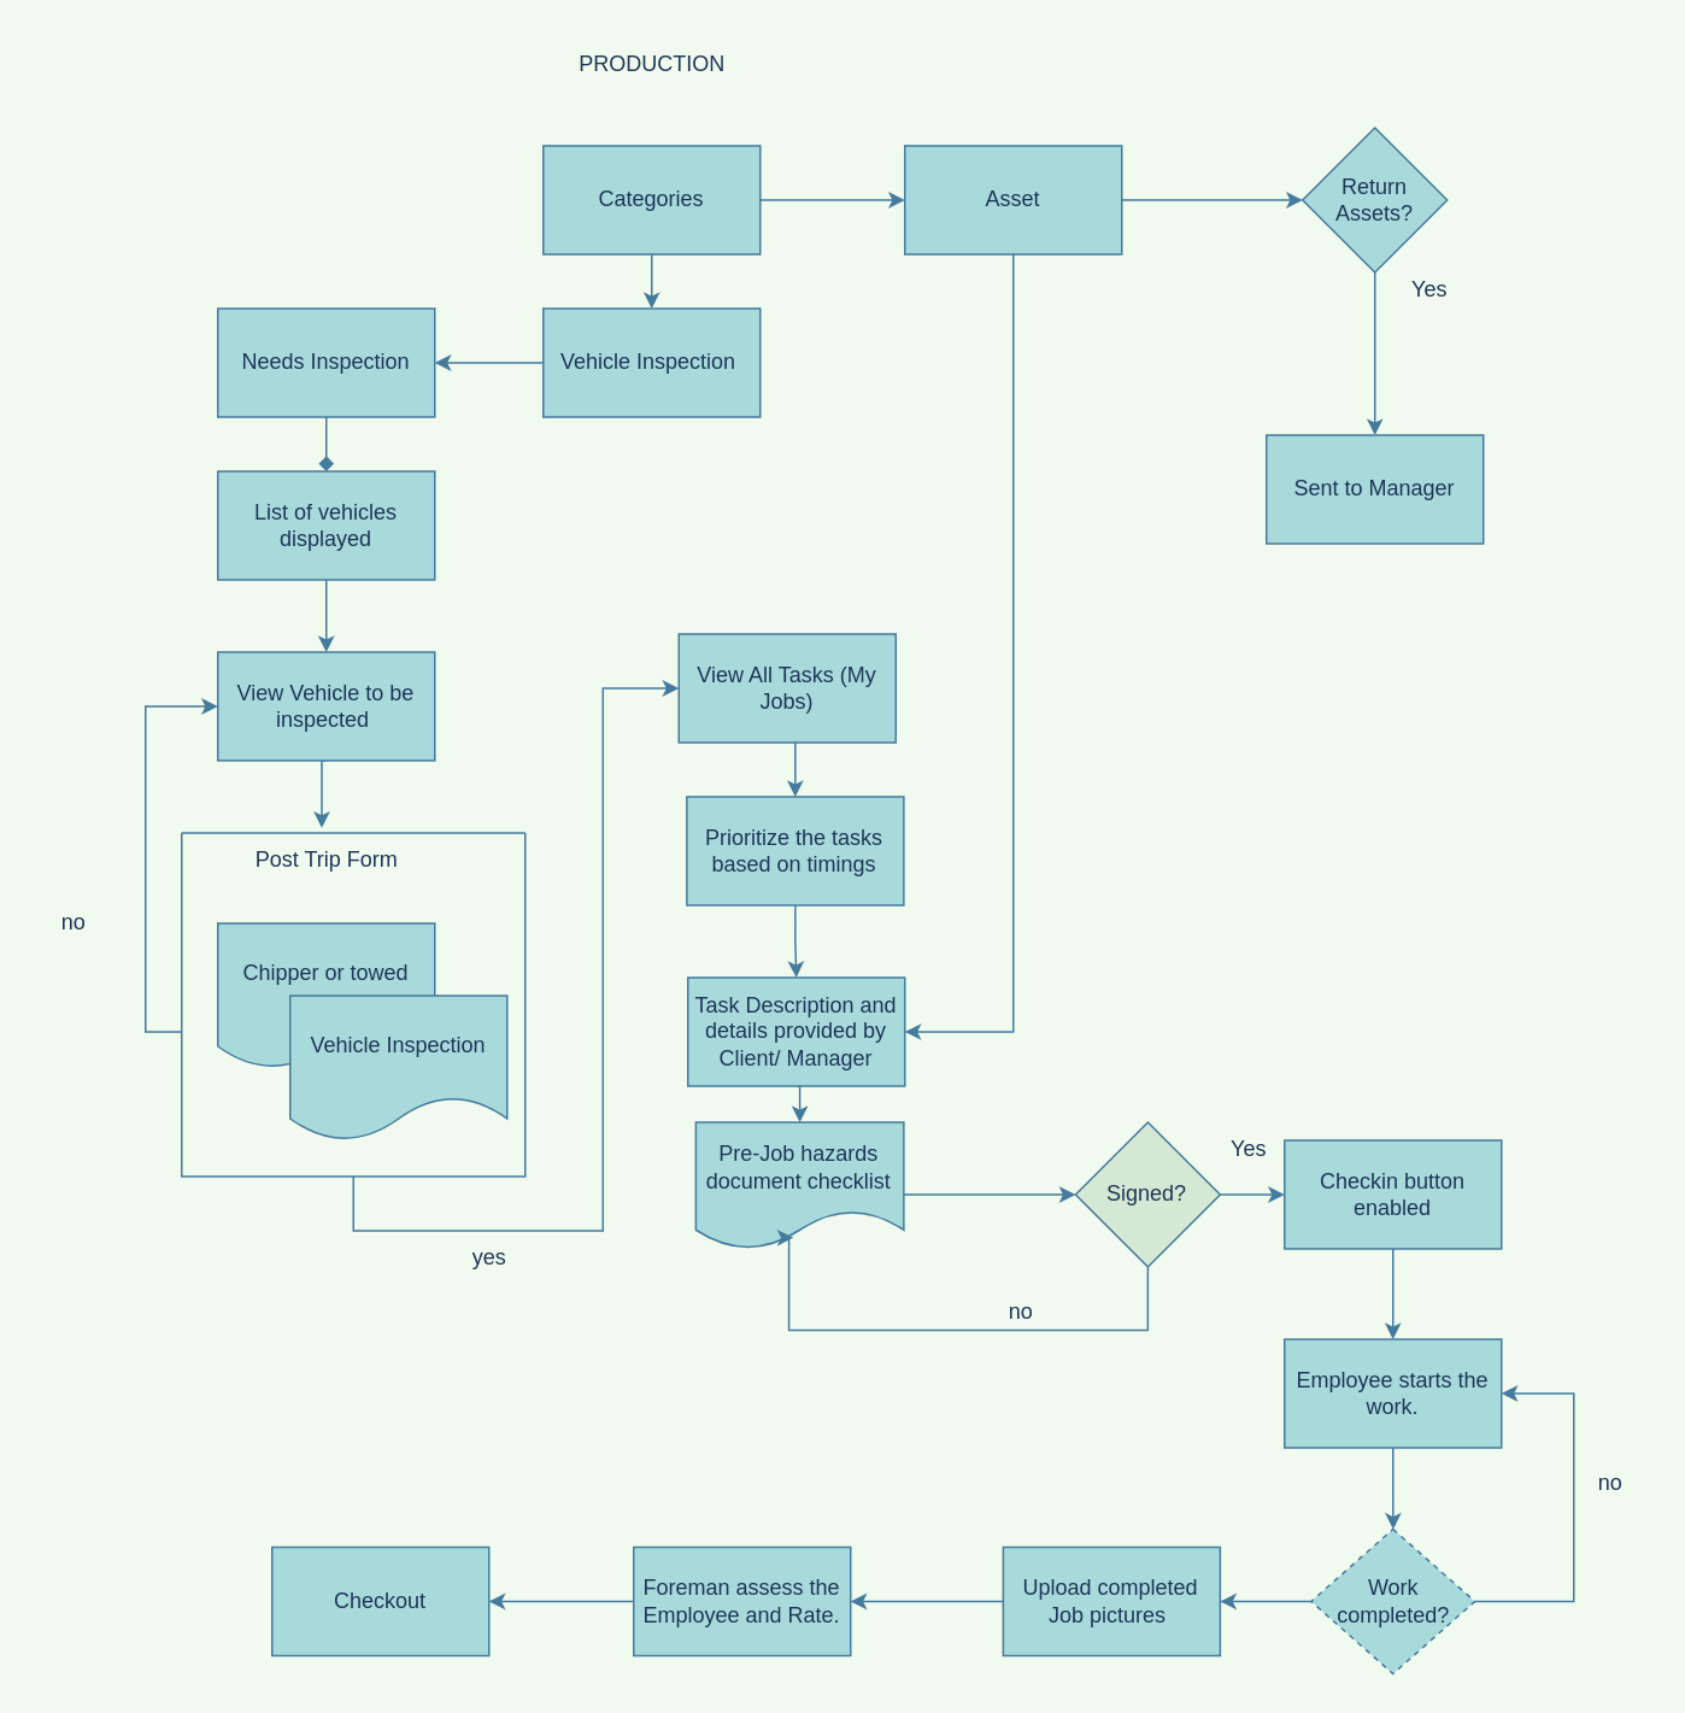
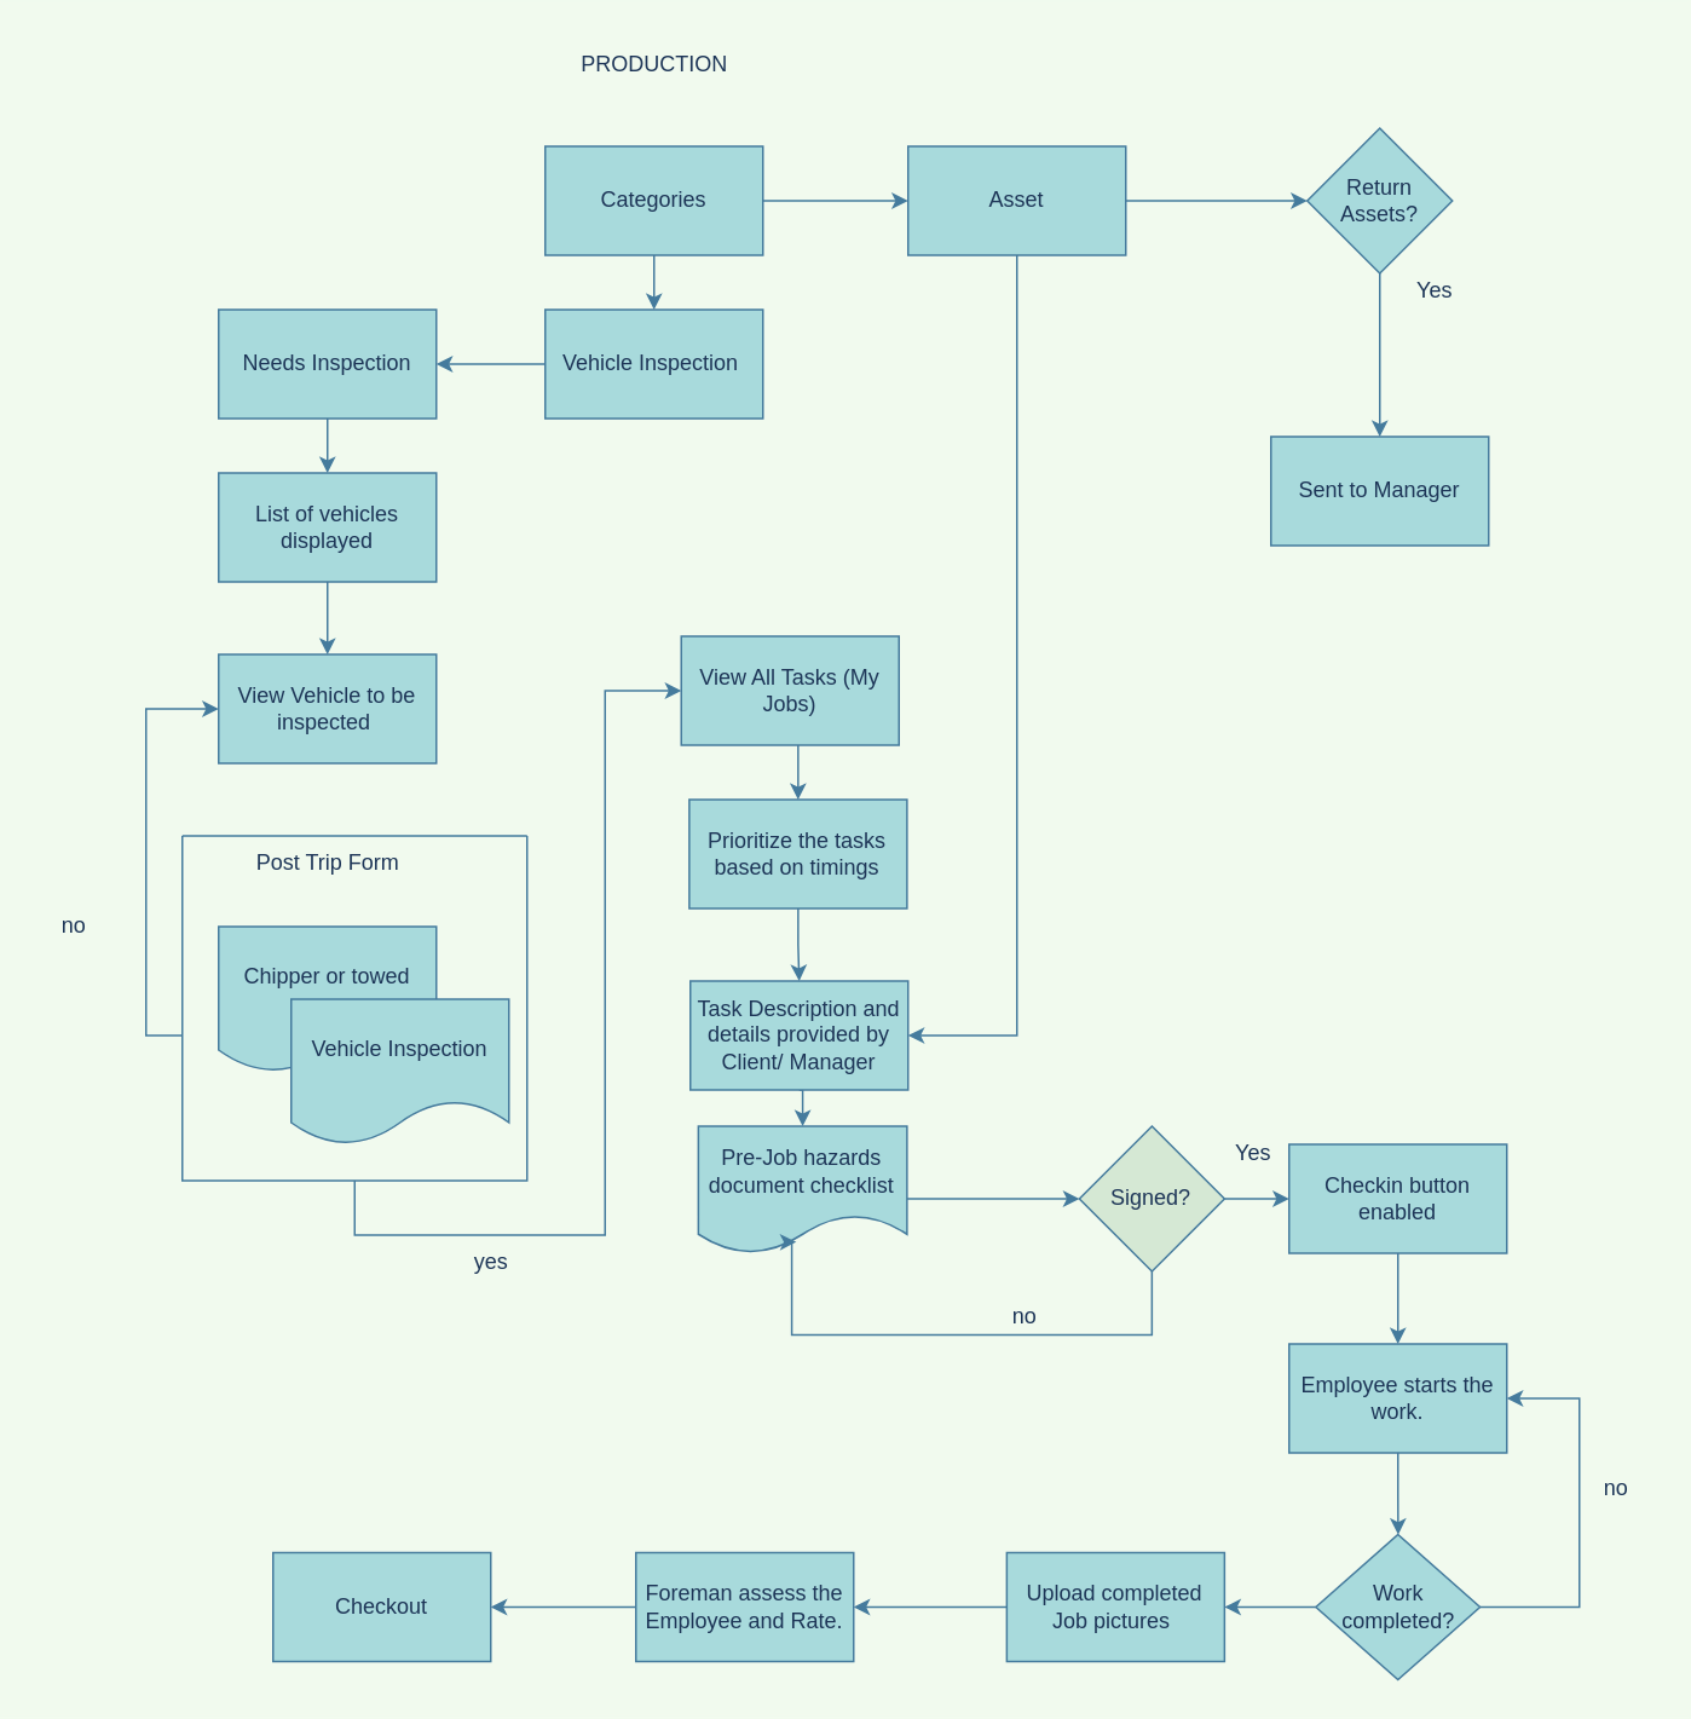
  <mxCell id="0" />
  <mxCell id="1" parent="0" />
  <mxCell id="2" style="edgeStyle=orthogonalEdgeStyle;rounded=0;orthogonalLoop=1;jettySize=auto;html=1;exitX=0.5;exitY=1;exitDx=0;exitDy=0;entryX=0.5;entryY=0;entryDx=0;entryDy=0;strokeColor=#457B9D;fontColor=#1D3557;labelBackgroundColor=#F1FAEE;" edge="1" parent="1" source="4" target="6"><mxGeometry relative="1" as="geometry" /></mxCell>
  <mxCell id="3" value="" style="edgeStyle=orthogonalEdgeStyle;rounded=0;orthogonalLoop=1;jettySize=auto;html=1;strokeColor=#457B9D;fontColor=#1D3557;labelBackgroundColor=#F1FAEE;" edge="1" parent="1" source="4" target="47"><mxGeometry relative="1" as="geometry" /></mxCell>
  <mxCell id="4" value="Categories" style="rounded=0;whiteSpace=wrap;html=1;fillColor=#A8DADC;strokeColor=#457B9D;fontColor=#1D3557;" vertex="1" parent="1"><mxGeometry x="300" y="80" width="120" height="60" as="geometry" /></mxCell>
  <mxCell id="5" style="edgeStyle=orthogonalEdgeStyle;rounded=0;orthogonalLoop=1;jettySize=auto;html=1;entryX=1;entryY=0.5;entryDx=0;entryDy=0;strokeColor=#457B9D;fontColor=#1D3557;labelBackgroundColor=#F1FAEE;" edge="1" parent="1" source="6" target="8"><mxGeometry relative="1" as="geometry" /></mxCell>
  <mxCell id="6" value="Vehicle Inspection&amp;nbsp;" style="rounded=0;whiteSpace=wrap;html=1;fillColor=#A8DADC;strokeColor=#457B9D;fontColor=#1D3557;" vertex="1" parent="1"><mxGeometry x="300" y="170" width="120" height="60" as="geometry" /></mxCell>
- <mxCell id="7" style="edgeStyle=orthogonalEdgeStyle;rounded=0;orthogonalLoop=1;jettySize=auto;html=1;exitX=0.5;exitY=1;exitDx=0;exitDy=0;entryX=0.5;entryY=0;entryDx=0;entryDy=0;strokeColor=#457B9D;fontColor=#1D3557;labelBackgroundColor=#F1FAEE;endArrow=diamond;" edge="1" parent="1" source="8" target="10"><mxGeometry relative="1" as="geometry" /></mxCell>
+ <mxCell id="7" style="edgeStyle=orthogonalEdgeStyle;rounded=0;orthogonalLoop=1;jettySize=auto;html=1;exitX=0.5;exitY=1;exitDx=0;exitDy=0;entryX=0.5;entryY=0;entryDx=0;entryDy=0;strokeColor=#457B9D;fontColor=#1D3557;labelBackgroundColor=#F1FAEE;" edge="1" parent="1" source="8" target="10"><mxGeometry relative="1" as="geometry" /></mxCell>
  <mxCell id="8" value="Needs Inspection" style="rounded=0;whiteSpace=wrap;html=1;fillColor=#A8DADC;strokeColor=#457B9D;fontColor=#1D3557;" vertex="1" parent="1"><mxGeometry x="120" y="170" width="120" height="60" as="geometry" /></mxCell>
  <mxCell id="9" style="edgeStyle=orthogonalEdgeStyle;rounded=0;orthogonalLoop=1;jettySize=auto;html=1;exitX=0.5;exitY=1;exitDx=0;exitDy=0;entryX=0.5;entryY=0;entryDx=0;entryDy=0;strokeColor=#457B9D;fontColor=#1D3557;labelBackgroundColor=#F1FAEE;" edge="1" parent="1" source="10" target="12"><mxGeometry relative="1" as="geometry" /></mxCell>
  <mxCell id="10" value="List of vehicles displayed" style="rounded=0;whiteSpace=wrap;html=1;fillColor=#A8DADC;strokeColor=#457B9D;fontColor=#1D3557;" vertex="1" parent="1"><mxGeometry x="120" y="260" width="120" height="60" as="geometry" /></mxCell>
- <mxCell id="11" style="edgeStyle=orthogonalEdgeStyle;rounded=0;orthogonalLoop=1;jettySize=auto;html=1;exitX=0.5;exitY=1;exitDx=0;exitDy=0;entryX=0.475;entryY=-0.094;entryDx=0;entryDy=0;entryPerimeter=0;strokeColor=#457B9D;fontColor=#1D3557;labelBackgroundColor=#F1FAEE;" edge="1" parent="1" source="12" target="39"><mxGeometry relative="1" as="geometry" /></mxCell>
  <mxCell id="12" value="View Vehicle to be inspected&amp;nbsp;" style="rounded=0;whiteSpace=wrap;html=1;fillColor=#A8DADC;strokeColor=#457B9D;fontColor=#1D3557;" vertex="1" parent="1"><mxGeometry x="120" y="360" width="120" height="60" as="geometry" /></mxCell>
  <mxCell id="13" style="edgeStyle=orthogonalEdgeStyle;rounded=0;orthogonalLoop=1;jettySize=auto;html=1;entryX=0.5;entryY=0;entryDx=0;entryDy=0;strokeColor=#457B9D;fontColor=#1D3557;labelBackgroundColor=#F1FAEE;" edge="1" parent="1" source="14" target="16"><mxGeometry relative="1" as="geometry"><Array as="points"><mxPoint x="440" y="430" /></Array></mxGeometry></mxCell>
  <mxCell id="14" value="View All Tasks (My Jobs)" style="rounded=0;whiteSpace=wrap;html=1;fillColor=#A8DADC;strokeColor=#457B9D;fontColor=#1D3557;" vertex="1" parent="1"><mxGeometry x="375" y="350" width="120" height="60" as="geometry" /></mxCell>
  <mxCell id="15" style="edgeStyle=orthogonalEdgeStyle;rounded=0;orthogonalLoop=1;jettySize=auto;html=1;exitX=0.5;exitY=1;exitDx=0;exitDy=0;entryX=0.5;entryY=0;entryDx=0;entryDy=0;strokeColor=#457B9D;fontColor=#1D3557;labelBackgroundColor=#F1FAEE;" edge="1" parent="1" source="16" target="43"><mxGeometry relative="1" as="geometry" /></mxCell>
  <mxCell id="16" value="Prioritize the tasks based on timings" style="rounded=0;whiteSpace=wrap;html=1;fillColor=#A8DADC;strokeColor=#457B9D;fontColor=#1D3557;" vertex="1" parent="1"><mxGeometry x="379.41" y="440" width="120" height="60" as="geometry" /></mxCell>
  <mxCell id="17" value="" style="edgeStyle=orthogonalEdgeStyle;rounded=0;orthogonalLoop=1;jettySize=auto;html=1;strokeColor=#457B9D;fontColor=#1D3557;labelBackgroundColor=#F1FAEE;" edge="1" parent="1" source="18" target="21"><mxGeometry relative="1" as="geometry"><Array as="points"><mxPoint x="560" y="660" /><mxPoint x="560" y="660" /></Array></mxGeometry></mxCell>
  <mxCell id="18" value="Pre-Job hazards document checklist" style="shape=document;whiteSpace=wrap;html=1;boundedLbl=1;fillColor=#A8DADC;strokeColor=#457B9D;fontColor=#1D3557;" vertex="1" parent="1"><mxGeometry x="384.41" y="620" width="115" height="70" as="geometry" /></mxCell>
  <mxCell id="19" style="edgeStyle=orthogonalEdgeStyle;rounded=0;orthogonalLoop=1;jettySize=auto;html=1;entryX=0.47;entryY=0.911;entryDx=0;entryDy=0;entryPerimeter=0;strokeColor=#457B9D;fontColor=#1D3557;labelBackgroundColor=#F1FAEE;" edge="1" parent="1" source="21" target="18"><mxGeometry relative="1" as="geometry"><Array as="points"><mxPoint x="634.91" y="735" /><mxPoint x="435.91" y="735" /></Array></mxGeometry></mxCell>
  <mxCell id="20" style="edgeStyle=orthogonalEdgeStyle;rounded=0;orthogonalLoop=1;jettySize=auto;html=1;entryX=0;entryY=0.5;entryDx=0;entryDy=0;strokeColor=#457B9D;fontColor=#1D3557;labelBackgroundColor=#F1FAEE;" edge="1" parent="1" source="21" target="23"><mxGeometry relative="1" as="geometry" /></mxCell>
  <mxCell id="21" value="Signed?" style="rhombus;whiteSpace=wrap;html=1;fillColor=#d5e8d4;strokeColor=#457B9D;fontColor=#1D3557;" vertex="1" parent="1"><mxGeometry x="594.41" y="620" width="80" height="80" as="geometry" /></mxCell>
  <mxCell id="22" style="edgeStyle=orthogonalEdgeStyle;rounded=0;orthogonalLoop=1;jettySize=auto;html=1;exitX=0.5;exitY=1;exitDx=0;exitDy=0;entryX=0.5;entryY=0;entryDx=0;entryDy=0;strokeColor=#457B9D;fontColor=#1D3557;labelBackgroundColor=#F1FAEE;" edge="1" parent="1" source="23" target="27"><mxGeometry relative="1" as="geometry" /></mxCell>
  <mxCell id="23" value="Checkin button enabled" style="whiteSpace=wrap;html=1;fillColor=#A8DADC;strokeColor=#457B9D;fontColor=#1D3557;" vertex="1" parent="1"><mxGeometry x="710" y="630" width="120" height="60" as="geometry" /></mxCell>
  <mxCell id="24" value="no" style="text;html=1;align=center;verticalAlign=middle;resizable=0;points=[];autosize=1;strokeColor=none;fillColor=none;fontColor=#1D3557;" vertex="1" parent="1"><mxGeometry x="543.91" y="710" width="40" height="30" as="geometry" /></mxCell>
  <mxCell id="25" value="Yes" style="text;html=1;align=center;verticalAlign=middle;resizable=0;points=[];autosize=1;strokeColor=none;fillColor=none;fontColor=#1D3557;" vertex="1" parent="1"><mxGeometry x="670" y="620" width="40" height="30" as="geometry" /></mxCell>
  <mxCell id="26" value="" style="edgeStyle=orthogonalEdgeStyle;rounded=0;orthogonalLoop=1;jettySize=auto;html=1;strokeColor=#457B9D;fontColor=#1D3557;labelBackgroundColor=#F1FAEE;" edge="1" parent="1" source="27" target="30"><mxGeometry relative="1" as="geometry" /></mxCell>
  <mxCell id="27" value="Employee starts the work." style="whiteSpace=wrap;html=1;fillColor=#A8DADC;strokeColor=#457B9D;fontColor=#1D3557;" vertex="1" parent="1"><mxGeometry x="710" y="740" width="120" height="60" as="geometry" /></mxCell>
  <mxCell id="28" style="edgeStyle=orthogonalEdgeStyle;rounded=0;orthogonalLoop=1;jettySize=auto;html=1;exitX=1;exitY=0.5;exitDx=0;exitDy=0;entryX=1;entryY=0.5;entryDx=0;entryDy=0;strokeColor=#457B9D;fontColor=#1D3557;labelBackgroundColor=#F1FAEE;" edge="1" parent="1" source="30" target="27"><mxGeometry relative="1" as="geometry"><Array as="points"><mxPoint x="870" y="885" /><mxPoint x="870" y="770" /></Array></mxGeometry></mxCell>
  <mxCell id="29" style="edgeStyle=orthogonalEdgeStyle;rounded=0;orthogonalLoop=1;jettySize=auto;html=1;exitX=0;exitY=0.5;exitDx=0;exitDy=0;entryX=1;entryY=0.5;entryDx=0;entryDy=0;fontColor=#1D3557;strokeColor=#457B9D;fillColor=#A8DADC;" edge="1" parent="1" source="30" target="54"><mxGeometry relative="1" as="geometry" /></mxCell>
- <mxCell id="30" value="Work completed?" style="rhombus;whiteSpace=wrap;html=1;fillColor=#A8DADC;strokeColor=#457B9D;fontColor=#1D3557;dashed=1;" vertex="1" parent="1"><mxGeometry x="724.75" y="845" width="90.5" height="80" as="geometry" /></mxCell>
+ <mxCell id="30" value="Work completed?" style="rhombus;whiteSpace=wrap;html=1;fillColor=#A8DADC;strokeColor=#457B9D;fontColor=#1D3557;" vertex="1" parent="1"><mxGeometry x="724.75" y="845" width="90.5" height="80" as="geometry" /></mxCell>
  <mxCell id="31" value="" style="edgeStyle=orthogonalEdgeStyle;rounded=0;orthogonalLoop=1;jettySize=auto;html=1;strokeColor=#457B9D;fontColor=#1D3557;labelBackgroundColor=#F1FAEE;" edge="1" parent="1" source="32" target="33"><mxGeometry relative="1" as="geometry" /></mxCell>
  <mxCell id="32" value="Foreman assess the Employee and Rate." style="whiteSpace=wrap;html=1;fillColor=#A8DADC;strokeColor=#457B9D;fontColor=#1D3557;" vertex="1" parent="1"><mxGeometry x="350" y="855" width="120" height="60" as="geometry" /></mxCell>
  <mxCell id="33" value="Checkout" style="whiteSpace=wrap;html=1;fillColor=#A8DADC;strokeColor=#457B9D;fontColor=#1D3557;" vertex="1" parent="1"><mxGeometry x="150" y="855" width="120" height="60" as="geometry" /></mxCell>
  <mxCell id="34" style="edgeStyle=orthogonalEdgeStyle;rounded=0;orthogonalLoop=1;jettySize=auto;html=1;entryX=0;entryY=0.5;entryDx=0;entryDy=0;strokeColor=#457B9D;fontColor=#1D3557;labelBackgroundColor=#F1FAEE;" edge="1" parent="1" source="36" target="12"><mxGeometry relative="1" as="geometry"><Array as="points"><mxPoint x="80" y="570" /><mxPoint x="80" y="390" /></Array></mxGeometry></mxCell>
  <mxCell id="35" style="edgeStyle=orthogonalEdgeStyle;rounded=0;orthogonalLoop=1;jettySize=auto;html=1;entryX=0;entryY=0.5;entryDx=0;entryDy=0;strokeColor=#457B9D;fontColor=#1D3557;labelBackgroundColor=#F1FAEE;" edge="1" parent="1" source="36" target="14"><mxGeometry relative="1" as="geometry"><Array as="points"><mxPoint x="195" y="680" /><mxPoint x="333" y="680" /><mxPoint x="333" y="380" /></Array></mxGeometry></mxCell>
  <mxCell id="36" value="" style="swimlane;startSize=0;fillColor=#A8DADC;strokeColor=#457B9D;fontColor=#1D3557;" vertex="1" parent="1"><mxGeometry x="100" y="460" width="190" height="190" as="geometry" /></mxCell>
  <mxCell id="37" value="Chipper or towed" style="shape=document;whiteSpace=wrap;html=1;boundedLbl=1;fillColor=#A8DADC;strokeColor=#457B9D;fontColor=#1D3557;" vertex="1" parent="36"><mxGeometry x="20" y="50" width="120" height="80" as="geometry" /></mxCell>
  <mxCell id="38" value="Vehicle Inspection" style="shape=document;whiteSpace=wrap;html=1;boundedLbl=1;fillColor=#A8DADC;strokeColor=#457B9D;fontColor=#1D3557;" vertex="1" parent="36"><mxGeometry x="60" y="90" width="120" height="80" as="geometry" /></mxCell>
  <mxCell id="39" value="Post Trip Form" style="text;html=1;align=center;verticalAlign=middle;resizable=0;points=[];autosize=1;strokeColor=none;fillColor=none;fontColor=#1D3557;" vertex="1" parent="36"><mxGeometry x="30" width="100" height="30" as="geometry" /></mxCell>
  <mxCell id="40" value="no" style="text;html=1;align=center;verticalAlign=middle;resizable=0;points=[];autosize=1;strokeColor=none;fillColor=none;fontColor=#1D3557;" vertex="1" parent="1"><mxGeometry x="20" y="495" width="40" height="30" as="geometry" /></mxCell>
  <mxCell id="41" value="yes" style="text;html=1;align=center;verticalAlign=middle;resizable=0;points=[];autosize=1;strokeColor=none;fillColor=none;fontColor=#1D3557;" vertex="1" parent="1"><mxGeometry x="250" y="680" width="40" height="30" as="geometry" /></mxCell>
  <mxCell id="42" style="edgeStyle=orthogonalEdgeStyle;rounded=0;orthogonalLoop=1;jettySize=auto;html=1;exitX=0.5;exitY=1;exitDx=0;exitDy=0;entryX=0.5;entryY=0;entryDx=0;entryDy=0;strokeColor=#457B9D;fontColor=#1D3557;labelBackgroundColor=#F1FAEE;" edge="1" parent="1" source="43" target="18"><mxGeometry relative="1" as="geometry" /></mxCell>
  <mxCell id="43" value="Task Description and details provided by Client/ Manager" style="rounded=0;whiteSpace=wrap;html=1;fillColor=#A8DADC;strokeColor=#457B9D;fontColor=#1D3557;" vertex="1" parent="1"><mxGeometry x="380" y="540" width="120" height="60" as="geometry" /></mxCell>
  <mxCell id="44" value="no" style="text;html=1;align=center;verticalAlign=middle;resizable=0;points=[];autosize=1;strokeColor=none;fillColor=none;fontColor=#1D3557;" vertex="1" parent="1"><mxGeometry x="870" y="805" width="40" height="30" as="geometry" /></mxCell>
  <mxCell id="45" style="edgeStyle=orthogonalEdgeStyle;rounded=0;orthogonalLoop=1;jettySize=auto;html=1;entryX=1;entryY=0.5;entryDx=0;entryDy=0;strokeColor=#457B9D;fontColor=#1D3557;labelBackgroundColor=#F1FAEE;" edge="1" parent="1" source="47" target="43"><mxGeometry relative="1" as="geometry" /></mxCell>
  <mxCell id="46" value="" style="edgeStyle=orthogonalEdgeStyle;rounded=0;orthogonalLoop=1;jettySize=auto;html=1;strokeColor=#457B9D;fontColor=#1D3557;labelBackgroundColor=#F1FAEE;" edge="1" parent="1" source="47" target="50"><mxGeometry relative="1" as="geometry" /></mxCell>
  <mxCell id="47" value="Asset" style="whiteSpace=wrap;html=1;rounded=0;fillColor=#A8DADC;strokeColor=#457B9D;fontColor=#1D3557;" vertex="1" parent="1"><mxGeometry x="500" y="80" width="120" height="60" as="geometry" /></mxCell>
  <mxCell id="48" value="PRODUCTION" style="text;html=1;align=center;verticalAlign=middle;resizable=0;points=[];autosize=1;strokeColor=none;fillColor=none;fontColor=#1D3557;" vertex="1" parent="1"><mxGeometry x="310" y="20" width="100" height="30" as="geometry" /></mxCell>
  <mxCell id="49" value="" style="edgeStyle=orthogonalEdgeStyle;rounded=0;orthogonalLoop=1;jettySize=auto;html=1;strokeColor=#457B9D;fontColor=#1D3557;labelBackgroundColor=#F1FAEE;" edge="1" parent="1" source="50" target="51"><mxGeometry relative="1" as="geometry" /></mxCell>
  <mxCell id="50" value="Return Assets?" style="rhombus;whiteSpace=wrap;html=1;rounded=0;fillColor=#A8DADC;strokeColor=#457B9D;fontColor=#1D3557;" vertex="1" parent="1"><mxGeometry x="720" y="70" width="80" height="80" as="geometry" /></mxCell>
  <mxCell id="51" value="Sent to Manager" style="whiteSpace=wrap;html=1;rounded=0;fillColor=#A8DADC;strokeColor=#457B9D;fontColor=#1D3557;" vertex="1" parent="1"><mxGeometry x="700" y="240" width="120" height="60" as="geometry" /></mxCell>
  <mxCell id="52" value="Yes" style="text;html=1;align=center;verticalAlign=middle;resizable=0;points=[];autosize=1;strokeColor=none;fillColor=none;fontColor=#1D3557;" vertex="1" parent="1"><mxGeometry x="770" y="145" width="40" height="30" as="geometry" /></mxCell>
  <mxCell id="53" style="edgeStyle=orthogonalEdgeStyle;rounded=0;orthogonalLoop=1;jettySize=auto;html=1;exitX=0;exitY=0.5;exitDx=0;exitDy=0;entryX=1;entryY=0.5;entryDx=0;entryDy=0;fontColor=#1D3557;strokeColor=#457B9D;fillColor=#A8DADC;" edge="1" parent="1" source="54" target="32"><mxGeometry relative="1" as="geometry" /></mxCell>
  <mxCell id="54" value="Upload completed Job pictures&amp;nbsp;" style="rounded=0;whiteSpace=wrap;html=1;fontColor=#1D3557;strokeColor=#457B9D;fillColor=#A8DADC;" vertex="1" parent="1"><mxGeometry x="554.41" y="855" width="120" height="60" as="geometry" /></mxCell>
